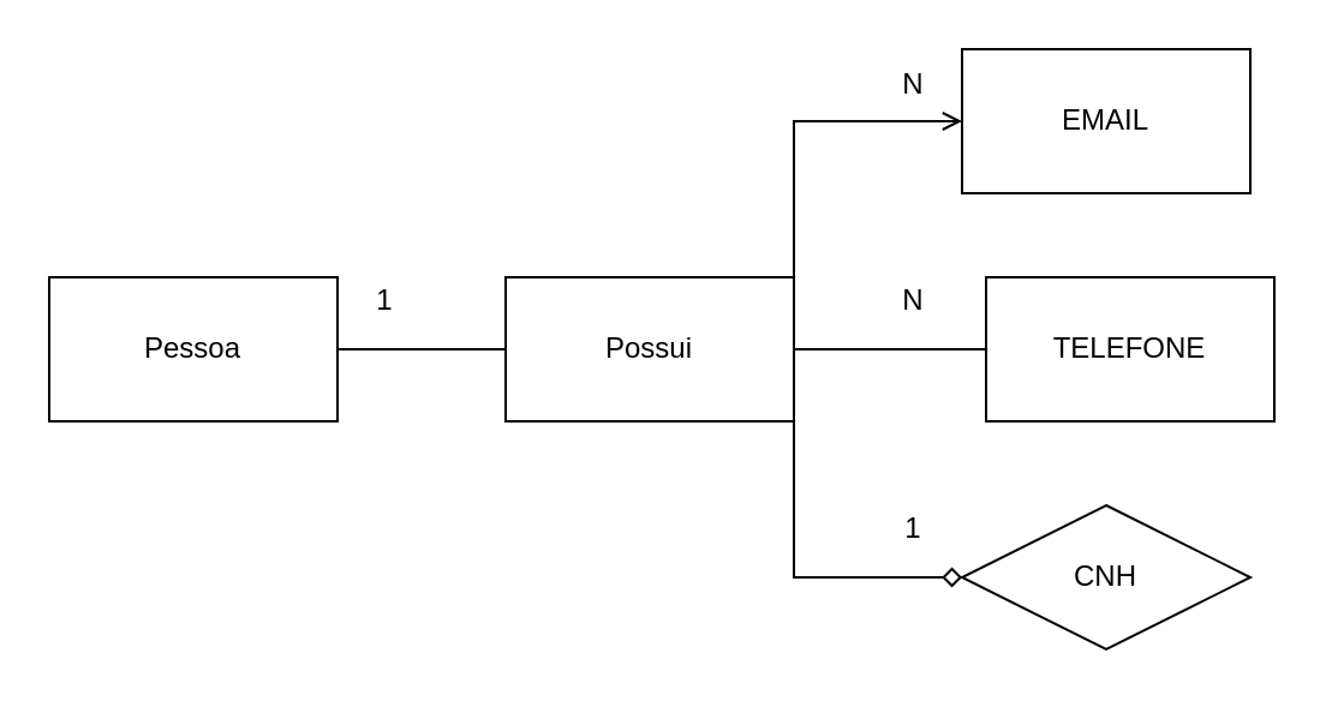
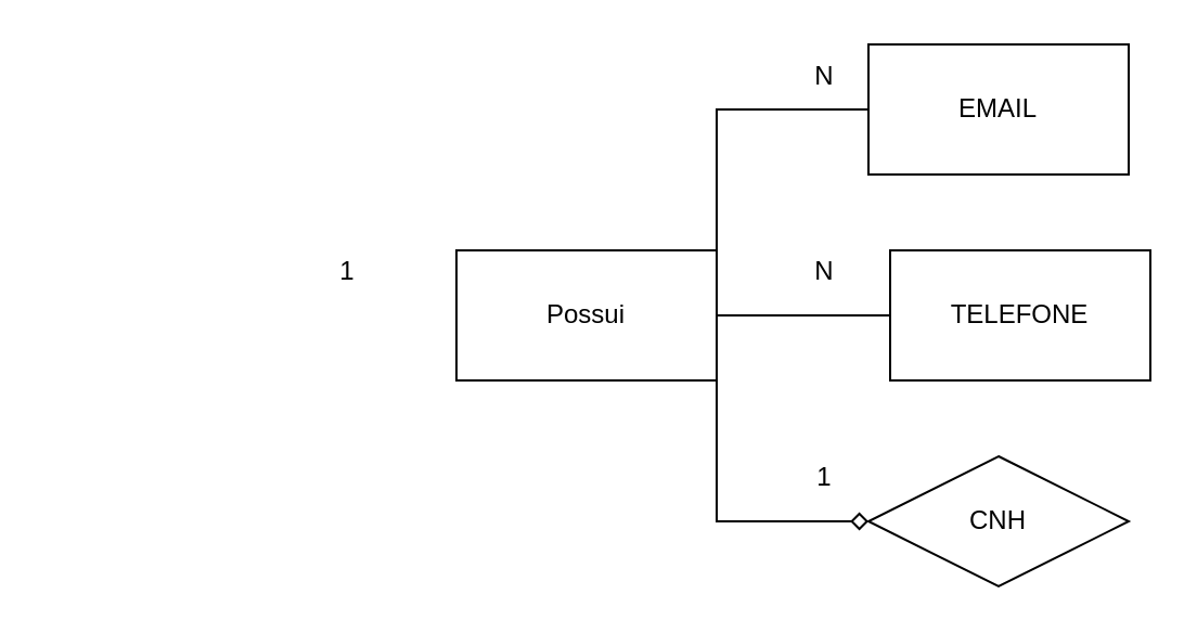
  <mxCell id="0" />
  <mxCell id="1" parent="0" />
- <mxCell id="2" style="edgeStyle=orthogonalEdgeStyle;rounded=0;orthogonalLoop=1;jettySize=auto;html=1;exitX=1;exitY=0.5;exitDx=0;exitDy=0;entryX=0;entryY=0.5;entryDx=0;entryDy=0;endArrow=none;endFill=0;" edge="1" parent="1" source="3" target="10"><mxGeometry relative="1" as="geometry" /></mxCell>
- <mxCell id="3" value="Pessoa" style="rounded=0;whiteSpace=wrap;html=1;" vertex="1" parent="1"><mxGeometry x="20" y="115" width="120" height="60" as="geometry" /></mxCell>
  <mxCell id="4" value="TELEFONE" style="rounded=0;whiteSpace=wrap;html=1;" vertex="1" parent="1"><mxGeometry x="410" y="115" width="120" height="60" as="geometry" /></mxCell>
  <mxCell id="5" value="EMAIL" style="rounded=0;whiteSpace=wrap;html=1;" vertex="1" parent="1"><mxGeometry x="400" y="20" width="120" height="60" as="geometry" /></mxCell>
  <mxCell id="6" value="CNH" style="rhombus;whiteSpace=wrap;html=1;" vertex="1" parent="1"><mxGeometry x="400" y="210" width="120" height="60" as="geometry" /></mxCell>
  <mxCell id="7" style="edgeStyle=orthogonalEdgeStyle;rounded=0;orthogonalLoop=1;jettySize=auto;html=1;exitX=1;exitY=0.5;exitDx=0;exitDy=0;entryX=0;entryY=0.5;entryDx=0;entryDy=0;endArrow=none;endFill=0;" edge="1" parent="1" source="10" target="4"><mxGeometry relative="1" as="geometry" /></mxCell>
  <mxCell id="8" style="edgeStyle=orthogonalEdgeStyle;rounded=0;orthogonalLoop=1;jettySize=auto;html=1;exitX=1;exitY=0.5;exitDx=0;exitDy=0;entryX=0;entryY=0.5;entryDx=0;entryDy=0;endArrow=diamond;endFill=0;" edge="1" parent="1" source="10" target="6"><mxGeometry relative="1" as="geometry"><Array as="points"><mxPoint x="330" y="240" /></Array></mxGeometry></mxCell>
- <mxCell id="9" style="edgeStyle=orthogonalEdgeStyle;rounded=0;orthogonalLoop=1;jettySize=auto;html=1;exitX=1;exitY=0.5;exitDx=0;exitDy=0;entryX=0;entryY=0.5;entryDx=0;entryDy=0;endArrow=open;endFill=0;" edge="1" parent="1" source="10" target="5"><mxGeometry relative="1" as="geometry"><Array as="points"><mxPoint x="330" y="50" /></Array></mxGeometry></mxCell>
+ <mxCell id="9" style="edgeStyle=orthogonalEdgeStyle;rounded=0;orthogonalLoop=1;jettySize=auto;html=1;exitX=1;exitY=0.5;exitDx=0;exitDy=0;entryX=0;entryY=0.5;entryDx=0;entryDy=0;endArrow=none;endFill=0;" edge="1" parent="1" source="10" target="5"><mxGeometry relative="1" as="geometry"><Array as="points"><mxPoint x="330" y="50" /></Array></mxGeometry></mxCell>
  <mxCell id="10" value="Possui" style="rounded=0;whiteSpace=wrap;html=1;" vertex="1" parent="1"><mxGeometry x="210" y="115" width="120" height="60" as="geometry" /></mxCell>
  <mxCell id="11" value="N" style="text;html=1;strokeColor=none;fillColor=none;align=center;verticalAlign=middle;whiteSpace=wrap;rounded=0;" vertex="1" parent="1"><mxGeometry x="360" y="115" width="40" height="20" as="geometry" /></mxCell>
  <mxCell id="12" value="N" style="text;html=1;strokeColor=none;fillColor=none;align=center;verticalAlign=middle;whiteSpace=wrap;rounded=0;" vertex="1" parent="1"><mxGeometry x="360" y="25" width="40" height="20" as="geometry" /></mxCell>
  <mxCell id="13" value="1" style="text;html=1;strokeColor=none;fillColor=none;align=center;verticalAlign=middle;whiteSpace=wrap;rounded=0;" vertex="1" parent="1"><mxGeometry x="360" y="210" width="40" height="20" as="geometry" /></mxCell>
  <mxCell id="14" value="1" style="text;html=1;strokeColor=none;fillColor=none;align=center;verticalAlign=middle;whiteSpace=wrap;rounded=0;" vertex="1" parent="1"><mxGeometry x="140" y="115" width="40" height="20" as="geometry" /></mxCell>
